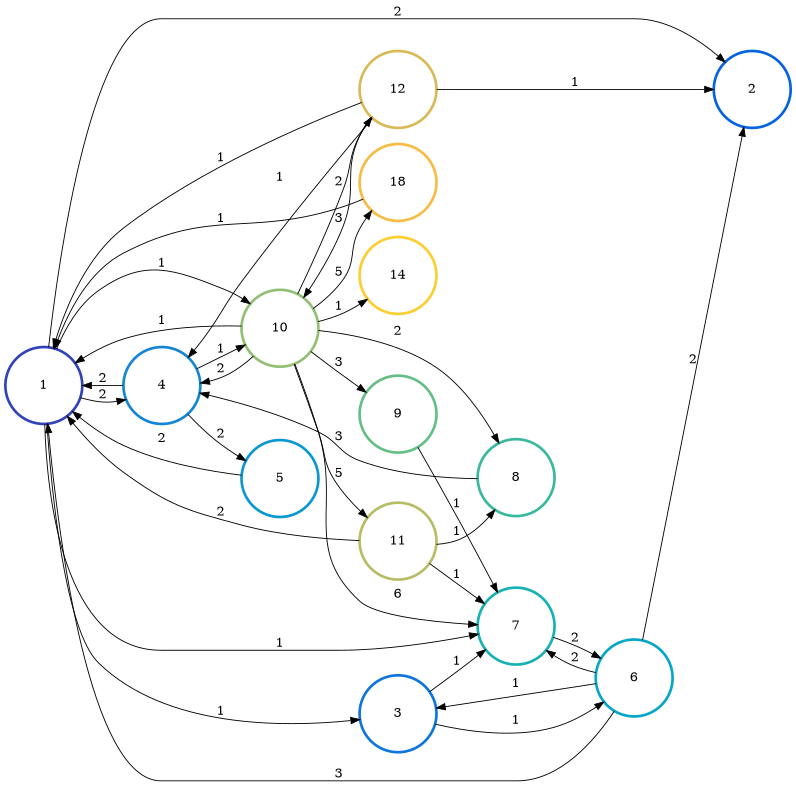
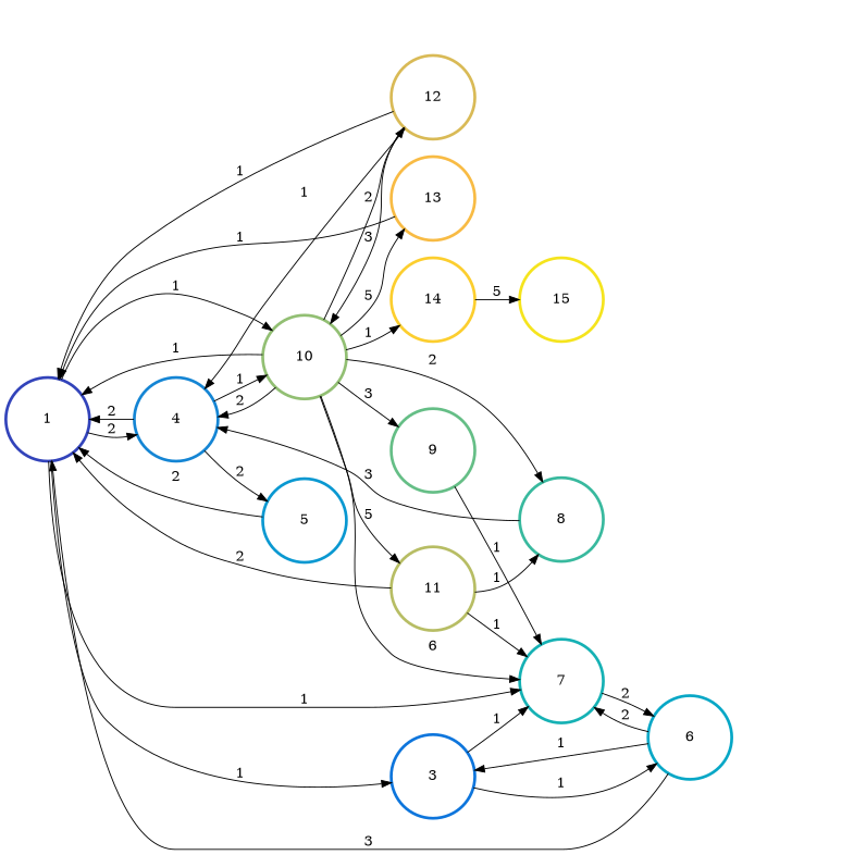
  digraph {
    rankdir=LR
    node [penwidth=3]
    edge [color=black penwidth=1]
    n1 [color="#3243BA" height=1.2 label=1 width=1.2]
-   n2 [color="#0363E1" height=1.2 label=2 width=1.2]
    n3 [color="#0D75DC" height=1.2 label=3 width=1.2]
    n4 [color="#1485D4" height=1.2 label=4 width=1.2]
    n5 [color="#15B1B4" height=1.2 label=7 width=1.2]
    n6 [color="#92BF73" height=1.2 label=10 width=1.2]
    n7 [color="#06A7C6" height=1.2 label=6 width=1.2]
    n8 [color="#0998D1" height=1.2 label=5 width=1.2]
    n9 [color="#38B99E" height=1.2 label=8 width=1.2]
    n10 [color="#65BE86" height=1.2 label=9 width=1.2]
    n11 [color="#B7BD64" height=1.2 label=11 width=1.2]
    n12 [color="#D9BA56" height=1.2 label=12 width=1.2]
-   n13 [color="#F8BB44" height=1.2 label=18 width=1.2]
+   n13 [color="#F8BB44" height=1.2 label=13 width=1.2]
    n14 [color="#FCCE2E" height=1.2 label=14 width=1.2]
-   n1 -> n2 [label=2]
+   n15 [color="#F5E41D" height=1.2 label=15 width=1.2]
    n1 -> n3 [label=1]
    n1 -> n4 [label=2]
    n1 -> n5 [label=1]
    n1 -> n6 [label=1]
    n3 -> n5 [label=1]
    n3 -> n7 [label=1]
    n4 -> n1 [label=2]
    n4 -> n6 [label=1]
    n4 -> n8 [label=2]
    n5 -> n7 [label=2]
    n6 -> n1 [label=1]
    n6 -> n4 [label=2]
    n6 -> n5 [label=6]
    n6 -> n9 [label=2]
    n6 -> n10 [label=3]
    n6 -> n11 [label=5]
    n6 -> n12 [label=2]
    n6 -> n13 [label=5]
    n6 -> n14 [label=1]
    n7 -> n1 [label=3]
-   n7 -> n2 [label=2]
    n7 -> n3 [label=1]
    n7 -> n5 [label=2]
    n8 -> n1 [label=2]
    n9 -> n4 [label=3]
    n10 -> n5 [label=1]
    n11 -> n1 [label=2]
    n11 -> n5 [label=1]
    n11 -> n9 [label=1]
    n12 -> n1 [label=1]
-   n12 -> n2 [label=1]
    n12 -> n4 [label=1]
    n12 -> n6 [label=3]
    n13 -> n1 [label=1]
+   n14 -> n15 [label=5]
  }
